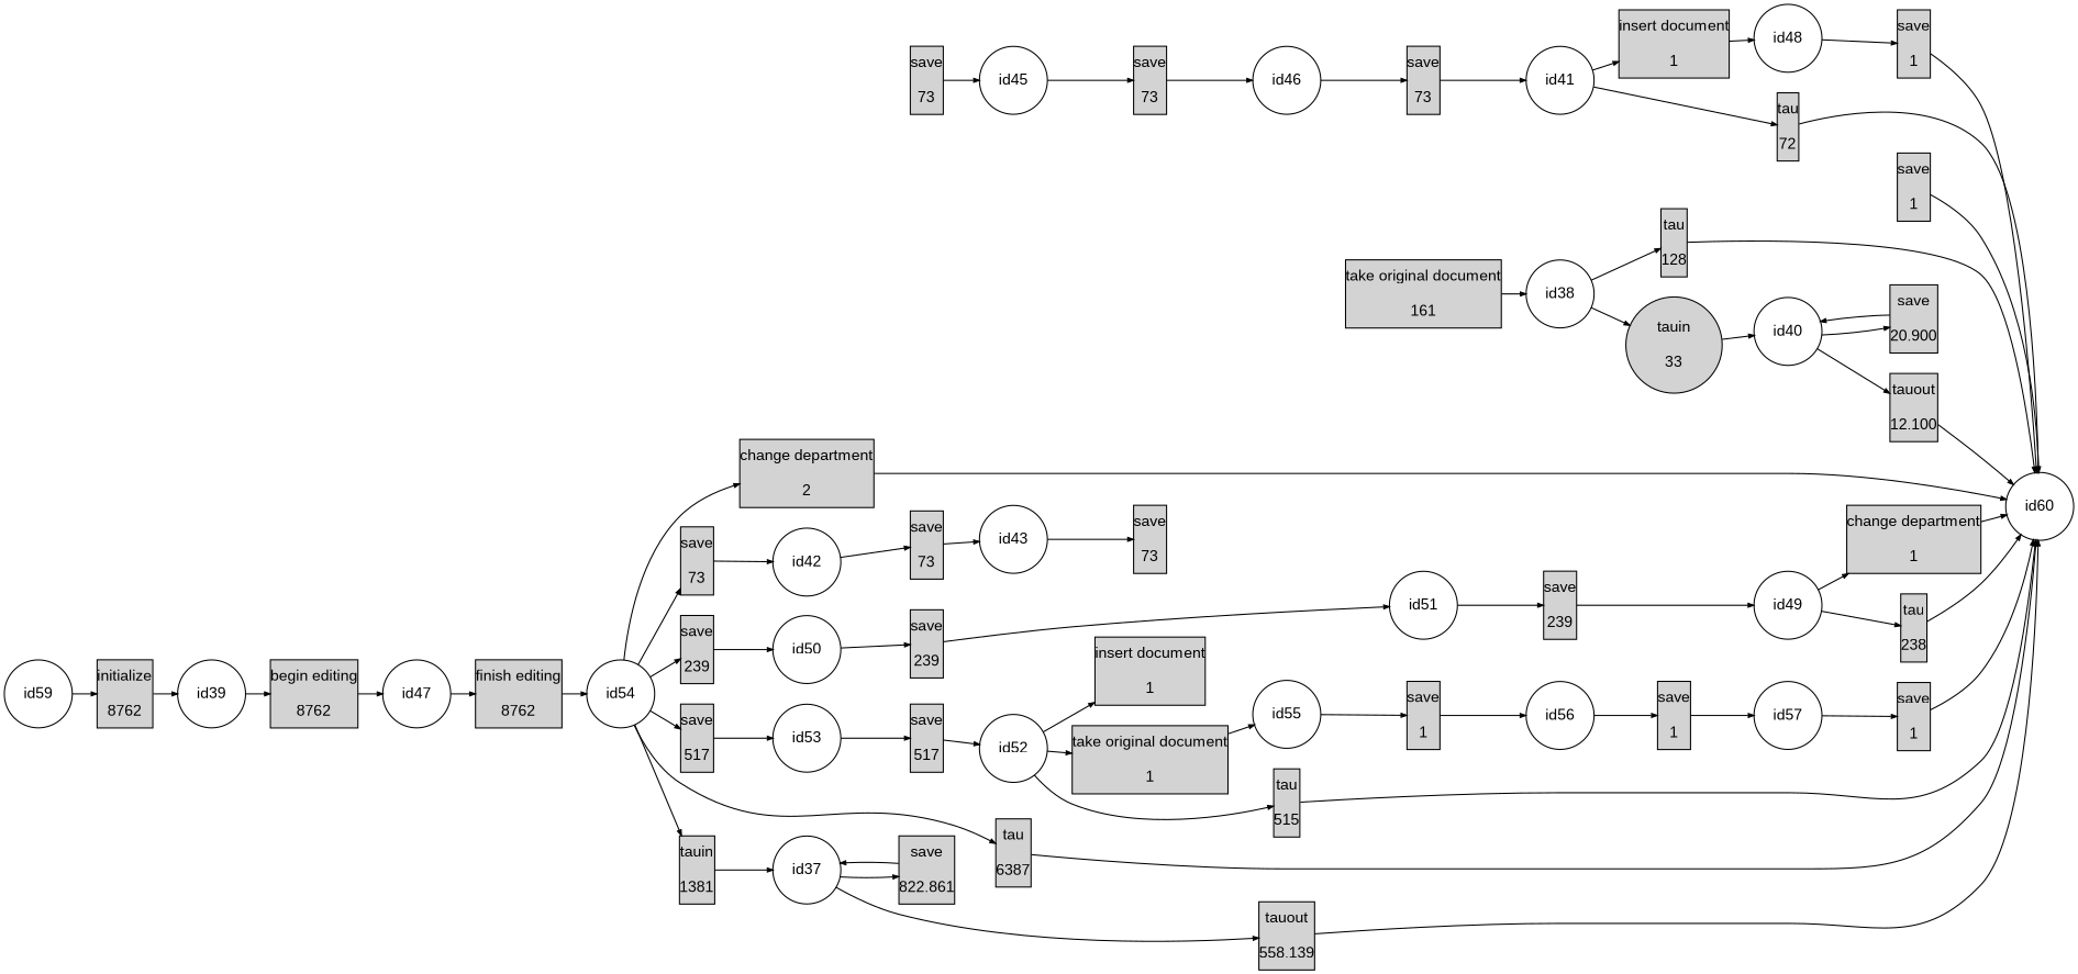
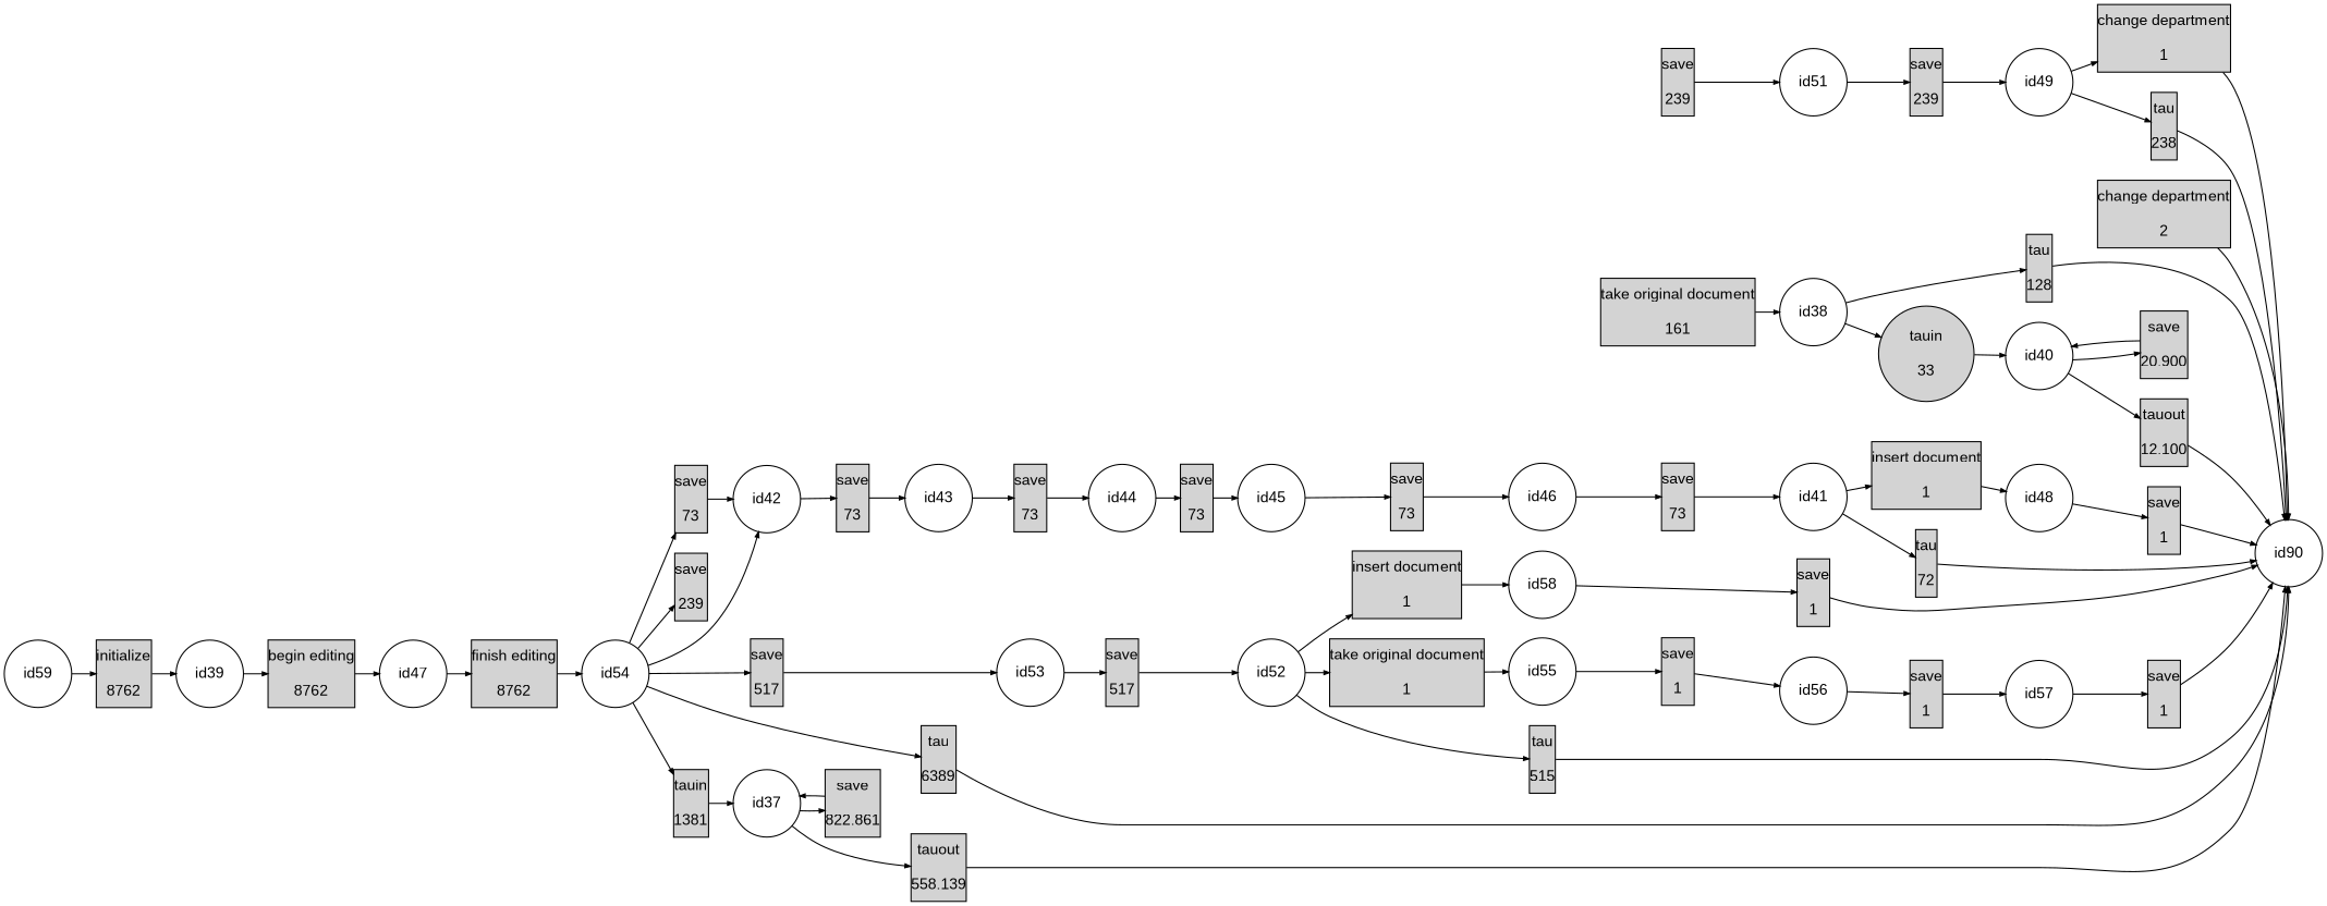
  digraph {
    fontname=Arial
    fontsize=14
    rankdir=LR
    ranksep=.3
    remincross=true
    node [fontname=Arial fontsize=14 margin="0, 0.1" shape=box style=filled]
    edge [arrowsize=0.5]
    n1 [height=.2 label="begin editing\n\n8762" width=.2]
    id47 [height=.2 shape=circle width=.2 margin="" style=""]
    n3 [height=.2 label="finish editing\n\n8762" width=.2]
    n4 [height=.2 label="change department\n\n1" width=.2]
-   id60 [height=.2 shape=circle width=.2 margin="" style=""]
+   id60 [height=.2 shape=circle width=.2 label=id90 margin="" style=""]
    n6 [height=.2 label="change department\n\n2" width=.2]
    id54 [height=.2 shape=circle width=.2 margin="" style=""]
    n8 [height=.2 label="save\n\n73" width=.2]
    n9 [height=.2 label="save\n\n239" width=.2]
    n10 [height=.2 label="save\n\n517" width=.2]
-   n11 [height=.2 label="tau\n\n6387" width=.2]
+   n11 [height=.2 label="tau\n\n6389" width=.2]
    n12 [height=.2 label="tauin\n\n1381" width=.2]
    n13 [height=.2 label="initialize\n\n8762" width=.2]
    id39 [height=.2 shape=circle width=.2 margin="" style=""]
    n15 [height=.2 label="insert document\n\n1" width=.2]
    id48 [height=.2 shape=circle width=.2 margin="" style=""]
    n17 [height=.2 label="save\n\n1" width=.2]
    n18 [height=.2 label="insert document\n\n1" width=.2]
+   id58 [height=.2 shape=circle width=.2 margin="" style=""]
    n20 [height=.2 label="save\n\n1" width=.2]
    n21 [height=.2 label="save\n\n822.861" width=.2]
    id37 [height=.2 shape=circle width=.2 margin="" style=""]
    n23 [height=.2 label="tauout\n\n558.139" width=.2]
    n24 [height=.2 label="save\n\n20.900" width=.2]
    id40 [height=.2 shape=circle width=.2 margin="" style=""]
    n26 [height=.2 label="tauout\n\n12.100" width=.2]
    id42 [height=.2 shape=circle width=.2 margin="" style=""]
    n28 [height=.2 label="save\n\n73" width=.2]
    id43 [height=.2 shape=circle width=.2 margin="" style=""]
    n30 [height=.2 label="save\n\n73" width=.2]
+   id44 [height=.2 shape=circle width=.2 margin="" style=""]
    n32 [height=.2 label="save\n\n73" width=.2]
    id45 [height=.2 shape=circle width=.2 margin="" style=""]
    n34 [height=.2 label="save\n\n73" width=.2]
    id46 [height=.2 shape=circle width=.2 margin="" style=""]
    n36 [height=.2 label="save\n\n73" width=.2]
    id41 [height=.2 shape=circle width=.2 margin="" style=""]
    n38 [height=.2 label="tau\n\n72" width=.2]
-   id50 [height=.2 shape=circle width=.2 margin="" style=""]
    n40 [height=.2 label="save\n\n239" width=.2]
    id51 [height=.2 shape=circle width=.2 margin="" style=""]
    n42 [height=.2 label="save\n\n239" width=.2]
    id49 [height=.2 shape=circle width=.2 margin="" style=""]
    n44 [height=.2 label="tau\n\n238" width=.2]
    id53 [height=.2 shape=circle width=.2 margin="" style=""]
    n46 [height=.2 label="save\n\n517" width=.2]
    id52 [height=.2 shape=circle width=.2 margin="" style=""]
    n48 [height=.2 label="take original document\n\n1" width=.2]
    n49 [height=.2 label="tau\n\n515" width=.2]
    n50 [height=.2 label="save\n\n1" width=.2]
    id56 [height=.2 shape=circle width=.2 margin="" style=""]
    n52 [height=.2 label="save\n\n1" width=.2]
    id57 [height=.2 shape=circle width=.2 margin="" style=""]
    n54 [height=.2 label="save\n\n1" width=.2]
    n55 [height=.2 label="take original document\n\n161" width=.2]
    id38 [height=.2 shape=circle width=.2 margin="" style=""]
    n57 [height=.2 label="tau\n\n128" width=.2]
    n58 [height=.2 label="tauin\n\n33" shape=circle width=.2]
    id55 [height=.2 shape=circle width=.2 margin="" style=""]
    id59 [height=.2 shape=circle width=.2 margin="" style=""]
    n1 -> id47
    id47 -> n3
    n3 -> id54
    n4 -> id60
    n6 -> id60
-   id54 -> n6
+   id54 -> id42
    id54 -> n8
    id54 -> n9
    id54 -> n10
    id54 -> n11
    id54 -> n12
    n8 -> id42
-   n9 -> id50
    n10 -> id53
    n11 -> id60
    n12 -> id37
    n13 -> id39
    id39 -> n1
    n15 -> id48
    id48 -> n17
    n17 -> id60
+   n18 -> id58
+   id58 -> n20
    n20 -> id60
    n21 -> id37
    id37 -> n21
    id37 -> n23
    n23 -> id60
    n24 -> id40
    id40 -> n24
    id40 -> n26
    n26 -> id60
    id42 -> n28
    n28 -> id43
    id43 -> n30
+   n30 -> id44
+   id44 -> n32
    n32 -> id45
    id45 -> n34
    n34 -> id46
    id46 -> n36
    n36 -> id41
    id41 -> n15
    id41 -> n38
    n38 -> id60
-   id50 -> n40
    n40 -> id51
    id51 -> n42
    n42 -> id49
    id49 -> n4
    id49 -> n44
    n44 -> id60
    id53 -> n46
    n46 -> id52
    id52 -> n18
    id52 -> n48
    id52 -> n49
    n48 -> id55
    n49 -> id60
    n50 -> id56
    id56 -> n52
    n52 -> id57
    id57 -> n54
    n54 -> id60
    n55 -> id38
    id38 -> n57
    id38 -> n58
    n57 -> id60
    n58 -> id40
    id55 -> n50
    id59 -> n13
  }
